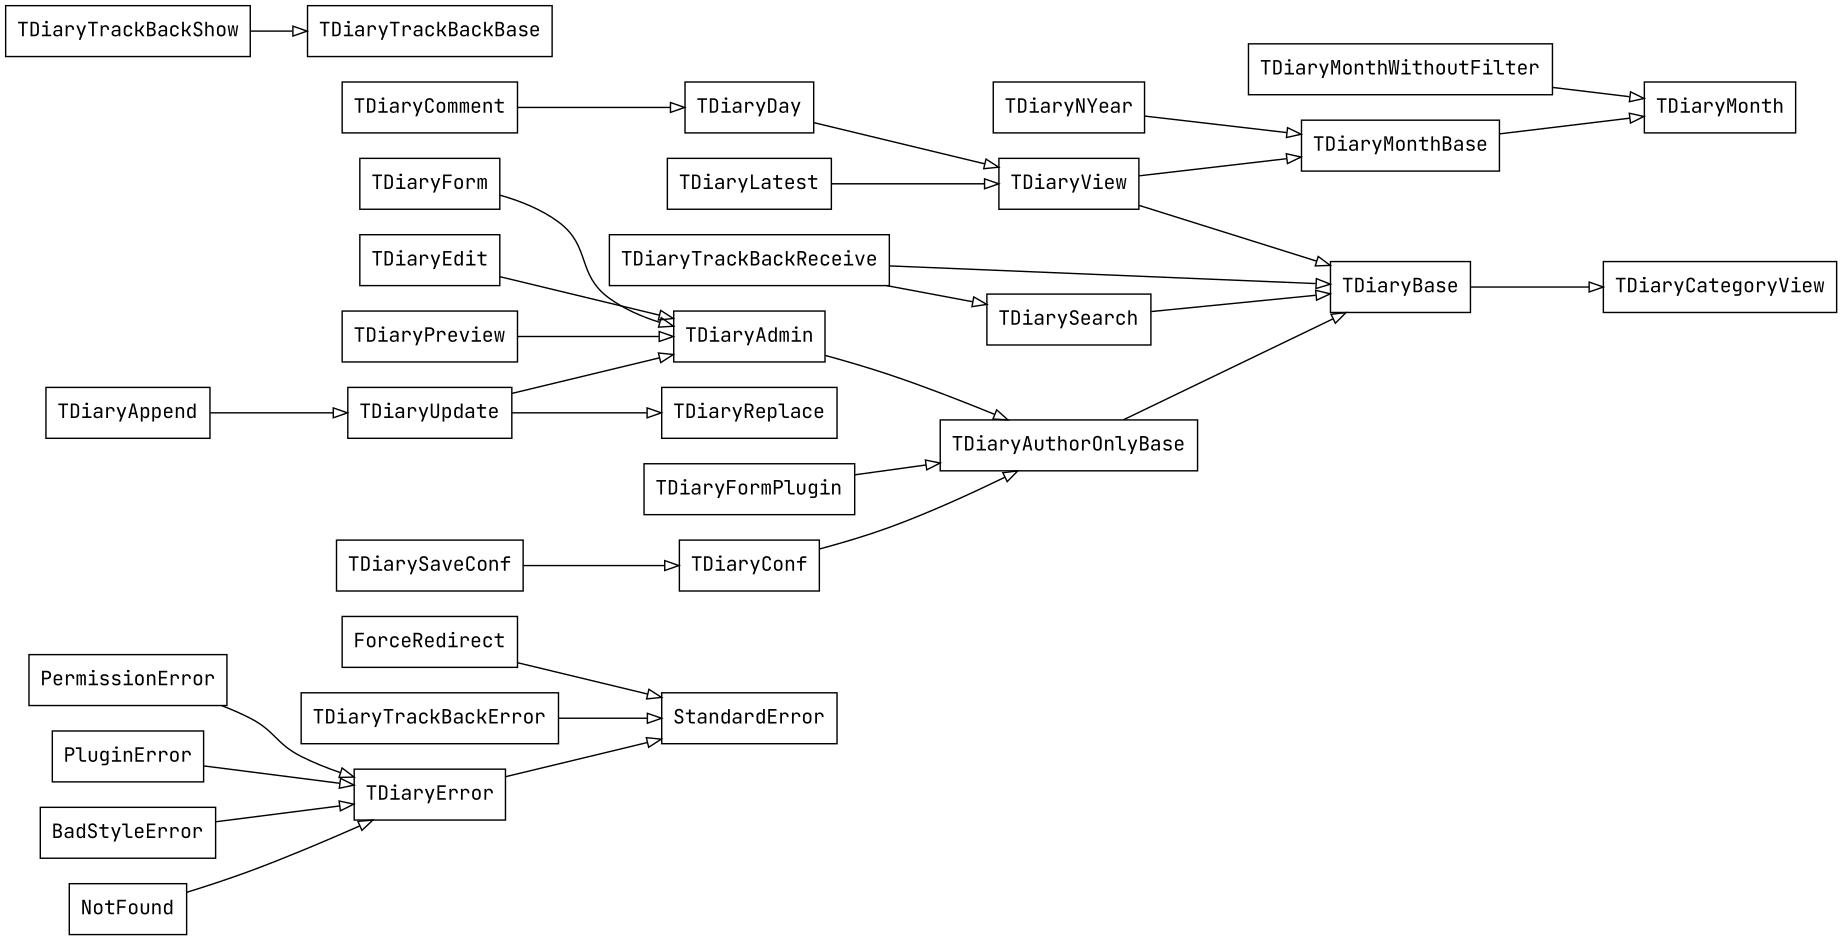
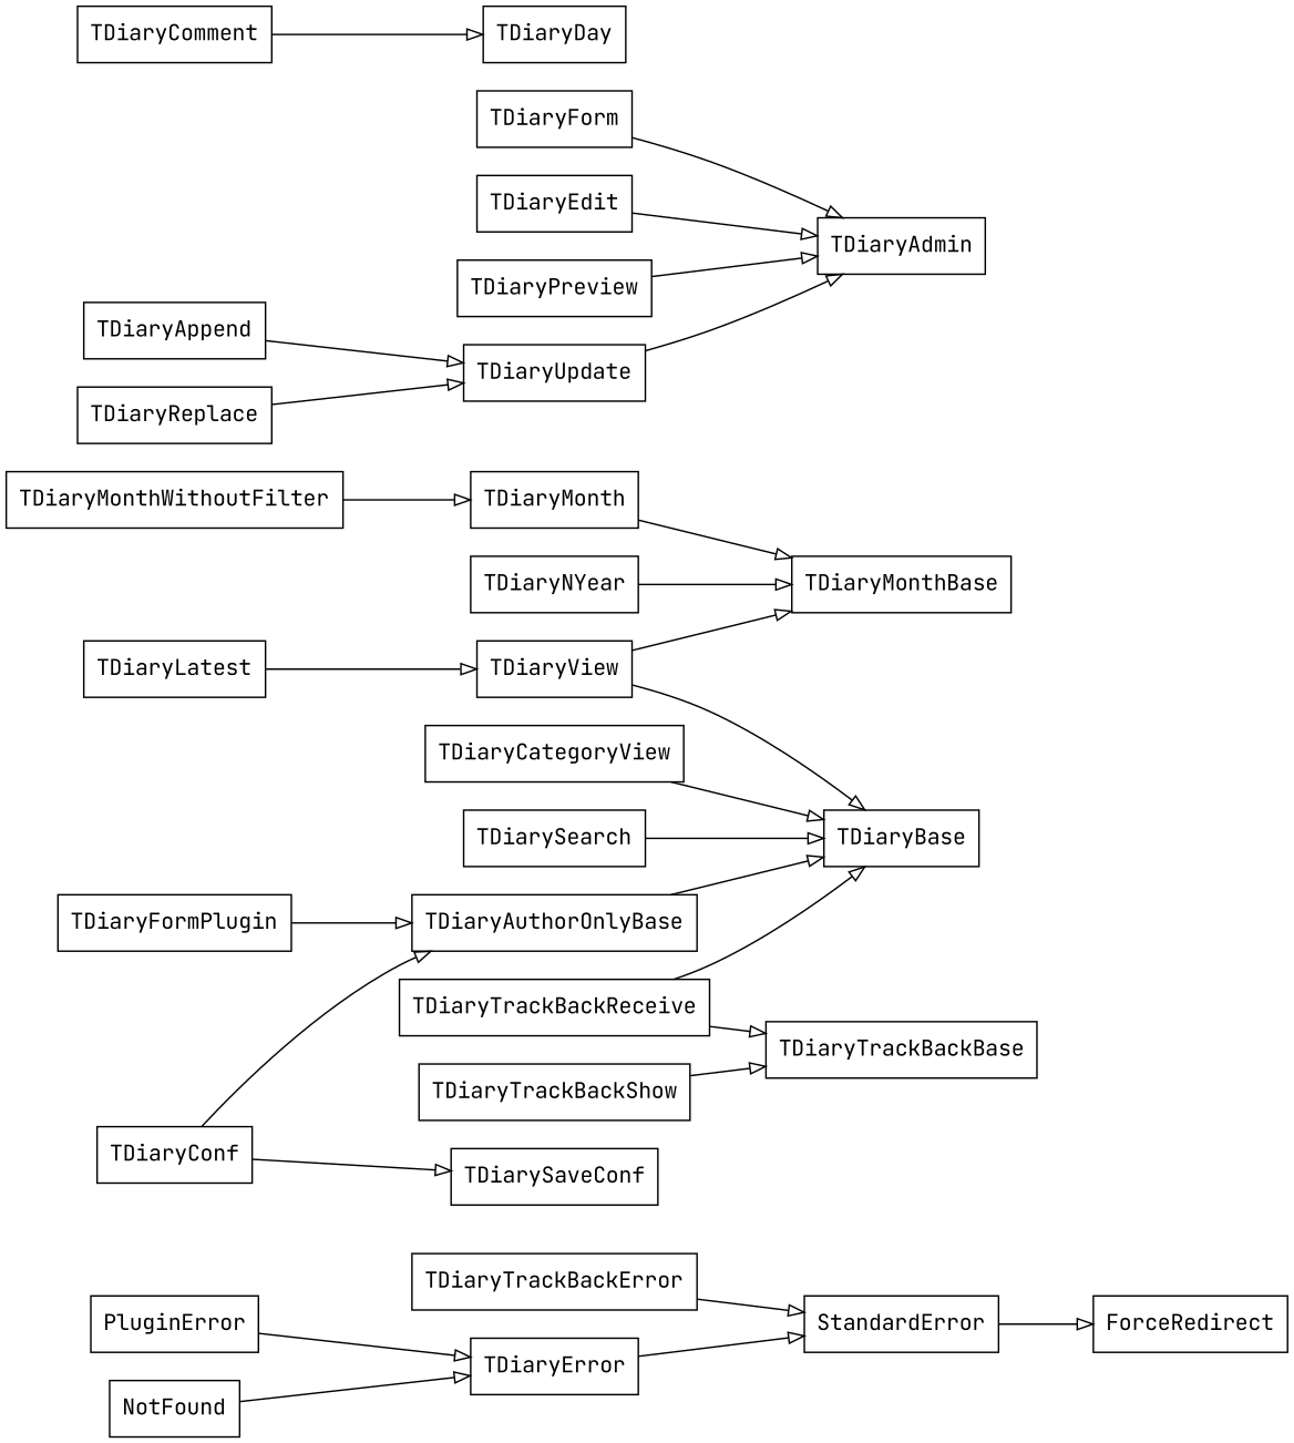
  digraph {
    fontname="JetBrains Mono"
    rankdir=LR
    node [fontname="JetBrains Mono" shape=box]
    edge [arrowhead=empty fontname="JetBrains Mono"]
    TDiaryError
    StandardError
-   PermissionError
    PluginError
-   BadStyleError
    NotFound
    ForceRedirect
    TDiaryAuthorOnlyBase
    TDiaryBase
    TDiaryAdmin
    TDiaryForm
    TDiaryEdit
    TDiaryPreview
    TDiaryUpdate
    TDiaryAppend
    TDiaryReplace
    TDiaryFormPlugin
    TDiaryConf
    TDiarySaveConf
    TDiaryView
    TDiaryMonthBase
    TDiaryDay
    TDiaryComment
    TDiaryMonth
    TDiaryNYear
    TDiaryMonthWithoutFilter
    TDiaryLatest
    TDiaryCategoryView
    TDiarySearch
    TDiaryTrackBackError
    TDiaryTrackBackReceive
    TDiaryTrackBackBase
    TDiaryTrackBackShow
    TDiaryError -> StandardError
-   PermissionError -> TDiaryError
    PluginError -> TDiaryError
-   BadStyleError -> TDiaryError
    NotFound -> TDiaryError
-   ForceRedirect -> StandardError
+   StandardError -> ForceRedirect
    TDiaryAuthorOnlyBase -> TDiaryBase
-   TDiaryAdmin -> TDiaryAuthorOnlyBase
    TDiaryForm -> TDiaryAdmin
    TDiaryEdit -> TDiaryAdmin
    TDiaryPreview -> TDiaryAdmin
    TDiaryUpdate -> TDiaryAdmin
    TDiaryAppend -> TDiaryUpdate
-   TDiaryUpdate -> TDiaryReplace
+   TDiaryReplace -> TDiaryUpdate
    TDiaryFormPlugin -> TDiaryAuthorOnlyBase
    TDiaryConf -> TDiaryAuthorOnlyBase
-   TDiarySaveConf -> TDiaryConf
+   TDiaryConf -> TDiarySaveConf
    TDiaryView -> TDiaryBase
    TDiaryView -> TDiaryMonthBase
-   TDiaryDay -> TDiaryView
    TDiaryComment -> TDiaryDay
-   TDiaryMonthBase -> TDiaryMonth
+   TDiaryMonth -> TDiaryMonthBase
    TDiaryNYear -> TDiaryMonthBase
    TDiaryMonthWithoutFilter -> TDiaryMonth
    TDiaryLatest -> TDiaryView
-   TDiaryBase -> TDiaryCategoryView
+   TDiaryCategoryView -> TDiaryBase
    TDiarySearch -> TDiaryBase
    TDiaryTrackBackError -> StandardError
    TDiaryTrackBackReceive -> TDiaryBase
-   TDiaryTrackBackReceive -> TDiarySearch
+   TDiaryTrackBackReceive -> TDiaryTrackBackBase
    TDiaryTrackBackShow -> TDiaryTrackBackBase
  }
